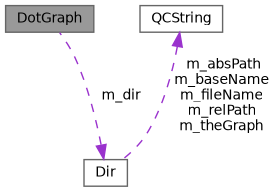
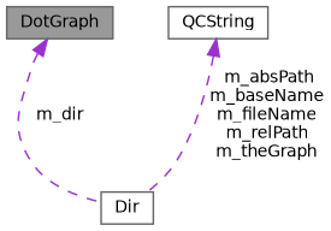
  digraph {
    node [color=gray40 fillcolor=white fontname=Helvetica fontsize=10 shape=box style=filled]
    edge [color=darkorchid3 dir=back fontname=Helvetica fontsize=10 labelfontname=Helvetica labelfontsize=10 style=dashed]
    n1 [fillcolor=grey60 fontcolor=black height=0.2 label=DotGraph width=0.4]
    n2 [height=0.2 label=Dir width=0.4]
    n3 [height=0.2 label=QCString width=0.4]
-   n2 -> n1 [label=" m_dir"]
+   n1 -> n2 [label=" m_dir"]
    n3 -> n2 [label=" m_absPath\nm_baseName\nm_fileName\nm_relPath\nm_theGraph"]
  }
